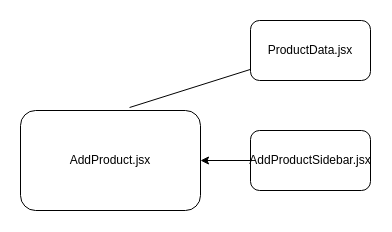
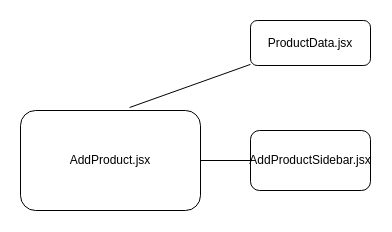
  <mxCell id="0" />
  <mxCell id="1" parent="0" />
  <mxCell id="2" value="AddProduct.jsx" style="rounded=1;whiteSpace=wrap;html=1;" vertex="1" parent="1"><mxGeometry x="20" y="110" width="180" height="100" as="geometry" /></mxCell>
- <mxCell id="3" value="" style="edgeStyle=none;html=1;" edge="1" parent="1" source="4" target="2"><mxGeometry relative="1" as="geometry" /></mxCell>
+ <mxCell id="3" value="" style="edgeStyle=none;html=1;endArrow=none;" edge="1" parent="1" source="4" target="2"><mxGeometry relative="1" as="geometry" /></mxCell>
  <mxCell id="4" value="AddProductSidebar.jsx" style="rounded=1;whiteSpace=wrap;html=1;" vertex="1" parent="1"><mxGeometry x="250" y="130" width="120" height="60" as="geometry" /></mxCell>
  <mxCell id="5" style="edgeStyle=none;html=1;entryX=0.606;entryY=-0.03;entryDx=0;entryDy=0;entryPerimeter=0;endArrow=none;" edge="1" parent="1" source="6" target="2"><mxGeometry relative="1" as="geometry" /></mxCell>
- <mxCell id="6" value="ProductData.jsx" style="rounded=1;whiteSpace=wrap;html=1;" vertex="1" parent="1"><mxGeometry x="250" y="20" width="120" height="60" as="geometry" /></mxCell>
+ <mxCell id="6" value="ProductData.jsx" style="rounded=1;whiteSpace=wrap;html=1;" vertex="1" parent="1"><mxGeometry x="250" y="20" width="120" height="45" as="geometry" /></mxCell>
